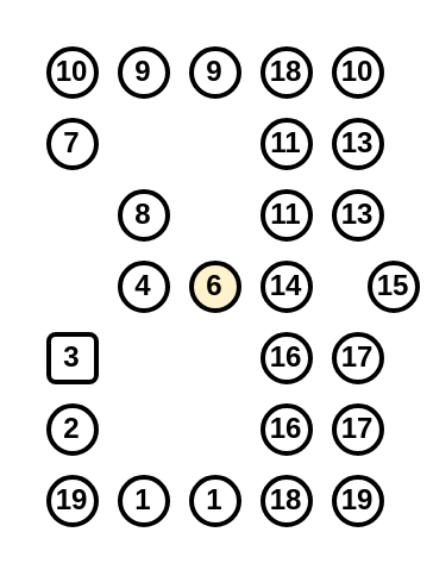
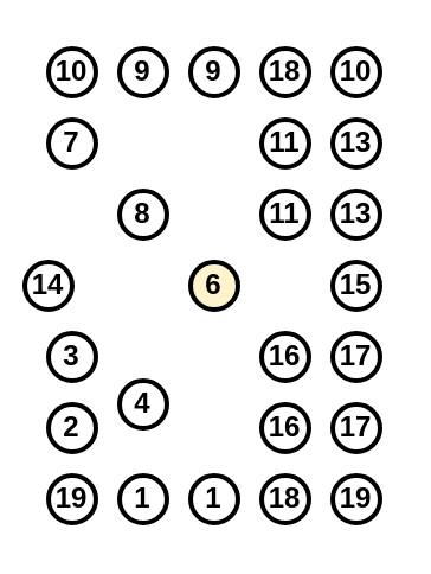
  <mxCell id="0" />
  <mxCell id="1" parent="0" />
  <mxCell id="2" value="10" style="ellipse;whiteSpace=wrap;html=1;aspect=fixed;strokeWidth=2;fontStyle=1;fontSize=12;" parent="1" vertex="1"><mxGeometry x="20" y="20" width="20" height="20" as="geometry" /></mxCell>
  <mxCell id="3" value="9" style="ellipse;whiteSpace=wrap;html=1;aspect=fixed;strokeWidth=2;fontStyle=1;fontSize=12;" parent="1" vertex="1"><mxGeometry x="50" y="20" width="20" height="20" as="geometry" /></mxCell>
  <mxCell id="4" value="9" style="ellipse;whiteSpace=wrap;html=1;aspect=fixed;strokeWidth=2;fontStyle=1;fontSize=12;" parent="1" vertex="1"><mxGeometry x="80" y="20" width="20" height="20" as="geometry" /></mxCell>
  <mxCell id="5" value="18" style="ellipse;whiteSpace=wrap;html=1;aspect=fixed;strokeWidth=2;fontStyle=1;fontSize=12;" parent="1" vertex="1"><mxGeometry x="110" y="20" width="20" height="20" as="geometry" /></mxCell>
  <mxCell id="6" value="7" style="ellipse;whiteSpace=wrap;html=1;aspect=fixed;strokeWidth=2;fontStyle=1;fontSize=12;" parent="1" vertex="1"><mxGeometry x="20" y="50" width="20" height="20" as="geometry" /></mxCell>
  <mxCell id="7" value="8" style="ellipse;whiteSpace=wrap;html=1;aspect=fixed;strokeWidth=2;fontStyle=1;fontSize=12;" parent="1" vertex="1"><mxGeometry x="50" y="80" width="20" height="20" as="geometry" /></mxCell>
- <mxCell id="8" value="4" style="ellipse;whiteSpace=wrap;html=1;aspect=fixed;strokeWidth=2;fontStyle=1;fontSize=12;" parent="1" vertex="1"><mxGeometry x="50" y="110" width="20" height="20" as="geometry" /></mxCell>
+ <mxCell id="8" value="4" style="ellipse;whiteSpace=wrap;html=1;aspect=fixed;strokeWidth=2;fontStyle=1;fontSize=12;" parent="1" vertex="1"><mxGeometry x="50" y="160" width="20" height="20" as="geometry" /></mxCell>
  <mxCell id="9" value="6" style="ellipse;whiteSpace=wrap;html=1;aspect=fixed;strokeWidth=2;fontStyle=1;fontSize=12;fillColor=#fff2cc;" parent="1" vertex="1"><mxGeometry x="80" y="110" width="20" height="20" as="geometry" /></mxCell>
- <mxCell id="10" value="14" style="ellipse;whiteSpace=wrap;html=1;aspect=fixed;strokeWidth=2;fontStyle=1;fontSize=12;" parent="1" vertex="1"><mxGeometry x="110" y="110" width="20" height="20" as="geometry" /></mxCell>
+ <mxCell id="10" value="14" style="ellipse;whiteSpace=wrap;html=1;aspect=fixed;strokeWidth=2;fontStyle=1;fontSize=12;" parent="1" vertex="1"><mxGeometry x="10" y="110" width="20" height="20" as="geometry" /></mxCell>
  <mxCell id="11" value="11" style="ellipse;whiteSpace=wrap;html=1;aspect=fixed;strokeWidth=2;fontStyle=1;fontSize=12;" parent="1" vertex="1"><mxGeometry x="110" y="50" width="20" height="20" as="geometry" /></mxCell>
  <mxCell id="12" value="11" style="ellipse;whiteSpace=wrap;html=1;aspect=fixed;strokeWidth=2;fontStyle=1;fontSize=12;" parent="1" vertex="1"><mxGeometry x="110" y="80" width="20" height="20" as="geometry" /></mxCell>
- <mxCell id="13" value="3" style="whiteSpace=wrap;html=1;aspect=fixed;strokeWidth=2;fontStyle=1;fontSize=12;rounded=1;" parent="1" vertex="1"><mxGeometry x="20" y="140" width="20" height="20" as="geometry" /></mxCell>
+ <mxCell id="13" value="3" style="ellipse;whiteSpace=wrap;html=1;aspect=fixed;strokeWidth=2;fontStyle=1;fontSize=12;" parent="1" vertex="1"><mxGeometry x="20" y="140" width="20" height="20" as="geometry" /></mxCell>
  <mxCell id="14" value="2" style="ellipse;whiteSpace=wrap;html=1;aspect=fixed;strokeWidth=2;fontStyle=1;fontSize=12;" parent="1" vertex="1"><mxGeometry x="20" y="170" width="20" height="20" as="geometry" /></mxCell>
  <mxCell id="15" value="19" style="ellipse;whiteSpace=wrap;html=1;aspect=fixed;strokeWidth=2;fontStyle=1;fontSize=12;" parent="1" vertex="1"><mxGeometry x="20" y="200" width="20" height="20" as="geometry" /></mxCell>
  <mxCell id="16" value="1" style="ellipse;whiteSpace=wrap;html=1;aspect=fixed;strokeWidth=2;fontStyle=1;fontSize=12;" parent="1" vertex="1"><mxGeometry x="50" y="200" width="20" height="20" as="geometry" /></mxCell>
  <mxCell id="17" value="1" style="ellipse;whiteSpace=wrap;html=1;aspect=fixed;strokeWidth=2;fontStyle=1;fontSize=12;" parent="1" vertex="1"><mxGeometry x="80" y="200" width="20" height="20" as="geometry" /></mxCell>
  <mxCell id="18" value="18" style="ellipse;whiteSpace=wrap;html=1;aspect=fixed;strokeWidth=2;fontStyle=1;fontSize=12;" parent="1" vertex="1"><mxGeometry x="110" y="200" width="20" height="20" as="geometry" /></mxCell>
  <mxCell id="19" value="16" style="ellipse;whiteSpace=wrap;html=1;aspect=fixed;strokeWidth=2;fontStyle=1;fontSize=12;" parent="1" vertex="1"><mxGeometry x="110" y="140" width="20" height="20" as="geometry" /></mxCell>
  <mxCell id="20" value="16" style="ellipse;whiteSpace=wrap;html=1;aspect=fixed;strokeWidth=2;fontStyle=1;fontSize=12;" parent="1" vertex="1"><mxGeometry x="110" y="170" width="20" height="20" as="geometry" /></mxCell>
  <mxCell id="21" value="10" style="ellipse;whiteSpace=wrap;html=1;aspect=fixed;strokeWidth=2;fontStyle=1;fontSize=12;" vertex="1" parent="1"><mxGeometry x="140" y="20" width="20" height="20" as="geometry" /></mxCell>
- <mxCell id="22" value="15" style="ellipse;whiteSpace=wrap;html=1;aspect=fixed;strokeWidth=2;fontStyle=1;fontSize=12;" vertex="1" parent="1"><mxGeometry x="155" y="110" width="20" height="20" as="geometry" /></mxCell>
+ <mxCell id="22" value="15" style="ellipse;whiteSpace=wrap;html=1;aspect=fixed;strokeWidth=2;fontStyle=1;fontSize=12;" vertex="1" parent="1"><mxGeometry x="140" y="110" width="20" height="20" as="geometry" /></mxCell>
  <mxCell id="23" value="13" style="ellipse;whiteSpace=wrap;html=1;aspect=fixed;strokeWidth=2;fontStyle=1;fontSize=12;" vertex="1" parent="1"><mxGeometry x="140" y="50" width="20" height="20" as="geometry" /></mxCell>
  <mxCell id="24" value="13" style="ellipse;whiteSpace=wrap;html=1;aspect=fixed;strokeWidth=2;fontStyle=1;fontSize=12;" vertex="1" parent="1"><mxGeometry x="140" y="80" width="20" height="20" as="geometry" /></mxCell>
  <mxCell id="25" value="19" style="ellipse;whiteSpace=wrap;html=1;aspect=fixed;strokeWidth=2;fontStyle=1;fontSize=12;" vertex="1" parent="1"><mxGeometry x="140" y="200" width="20" height="20" as="geometry" /></mxCell>
  <mxCell id="26" value="17" style="ellipse;whiteSpace=wrap;html=1;aspect=fixed;strokeWidth=2;fontStyle=1;fontSize=12;" vertex="1" parent="1"><mxGeometry x="140" y="140" width="20" height="20" as="geometry" /></mxCell>
  <mxCell id="27" value="17" style="ellipse;whiteSpace=wrap;html=1;aspect=fixed;strokeWidth=2;fontStyle=1;fontSize=12;" vertex="1" parent="1"><mxGeometry x="140" y="170" width="20" height="20" as="geometry" /></mxCell>
